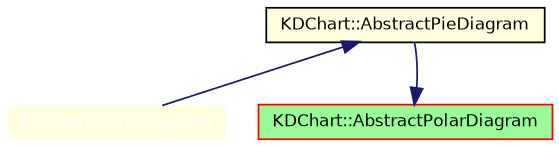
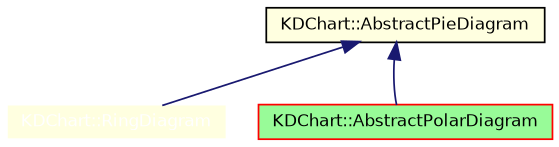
  digraph {
    node [fillcolor=lightyellow fontname=Helvetica fontsize=10 shape=record style=filled]
    edge [color=midnightblue dir=back fontname=Helvetica fontsize=10 labelfontname=Helvetica labelfontsize=10 style=solid]
    n1 [color=white fontcolor=white height=0.2 label="KDChart::RingDiagram" width=0.4]
    n2 [color=black height=0.2 label="KDChart::AbstractPieDiagram" width=0.4]
    n3 [color=red height=0.2 label="KDChart::AbstractPolarDiagram" width=0.4 fillcolor=palegreen]
    n2 -> n1
-   n3 -> n2
+   n2 -> n3
  }
